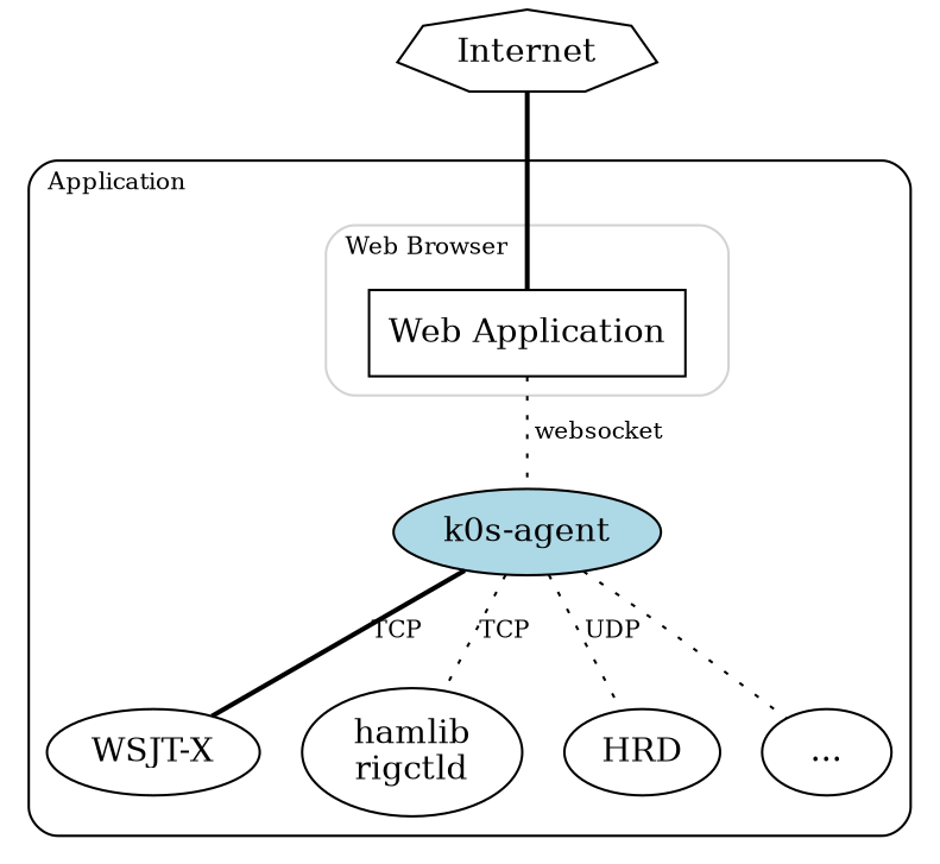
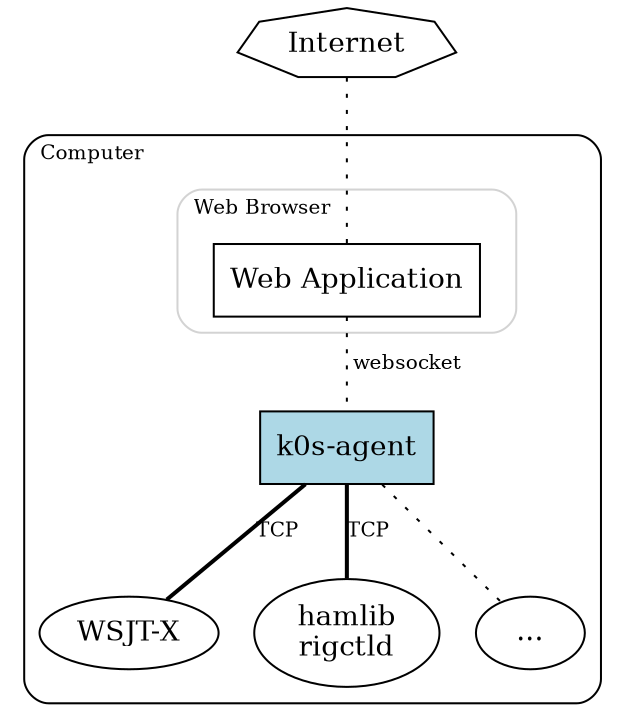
  digraph {
    edge [dir=none fontsize=10 style=dotted]
    n1 [label="Web Application" shape=box]
-   n2 [fillcolor=lightblue label="k0s-agent" shape=ellipse style=filled]
+   n2 [fillcolor=lightblue label="k0s-agent" shape=box style=filled]
    n3 [label="WSJT-X"]
    n4 [label="hamlib\nrigctld"]
-   HRD
    n6 [label="..."]
    Internet [shape=septagon]
    subgraph cluster_1 {
      fontsize=10
-     label=Application
+     label=Computer
      labeljust=l
      style=rounded
      n2
      n3
      n4
-     HRD
      n6
      subgraph cluster_2 {
        color=lightgrey
        fontsize=10
        label="Web Browser                            "
        labeljust=l
        style=rounded
        n1
      }
    }
    n1 -> n2 [label=" websocket"]
    n2 -> n3 [label=TCP style=bold]
-   n2 -> n4 [label=TCP]
-   n2 -> HRD [label=UDP]
+   n2 -> n4 [label=TCP style=bold]
    n2 -> n6
-   Internet -> n1 [style=bold]
+   Internet -> n1
  }
